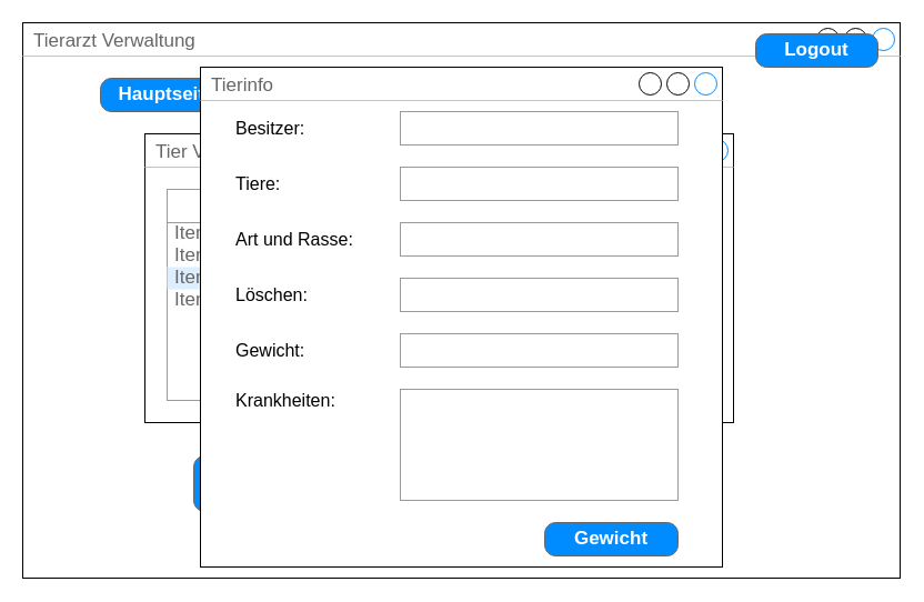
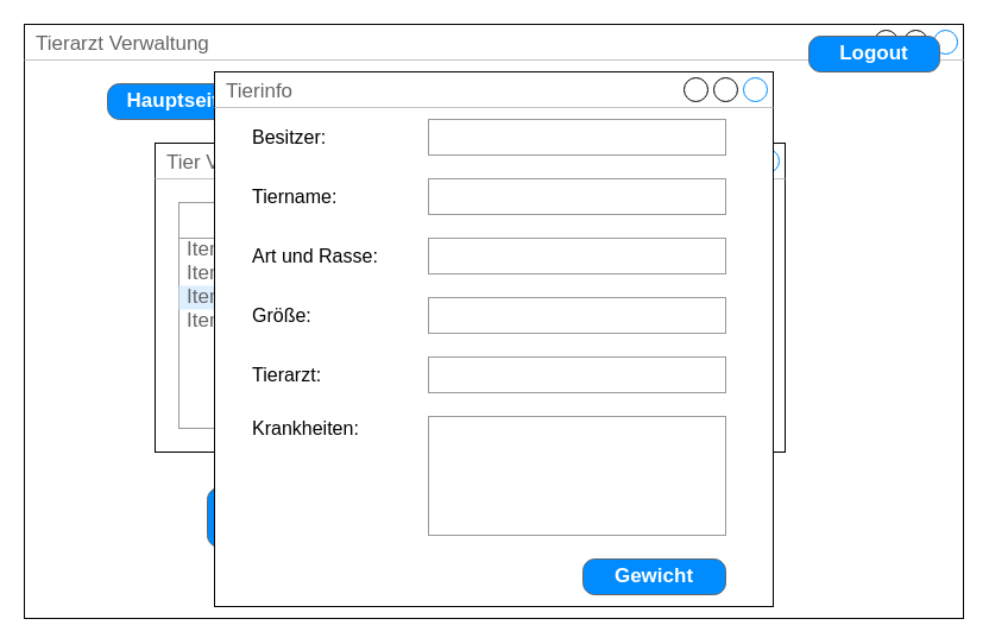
  <mxCell id="0" />
  <mxCell id="1" parent="0" />
  <mxCell id="2" value="Tierarzt Verwaltung" style="strokeWidth=1;shadow=0;dashed=0;align=center;html=1;shape=mxgraph.mockup.containers.window;align=left;verticalAlign=top;spacingLeft=8;strokeColor2=#008cff;strokeColor3=#c4c4c4;fontColor=#666666;mainText=;fontSize=17;labelBackgroundColor=none;" parent="1" vertex="1"><mxGeometry x="20" y="20" width="790" height="500" as="geometry" /></mxCell>
  <mxCell id="3" value="Logout" style="strokeWidth=1;shadow=0;dashed=0;align=center;html=1;shape=mxgraph.mockup.buttons.button;strokeColor=#666666;fontColor=#ffffff;mainText=;buttonStyle=round;fontSize=17;fontStyle=1;fillColor=#008cff;whiteSpace=wrap;" parent="1" vertex="1"><mxGeometry x="680" y="30" width="110" height="30" as="geometry" /></mxCell>
  <mxCell id="4" value="Termine" style="strokeWidth=1;shadow=0;dashed=0;align=center;html=1;shape=mxgraph.mockup.buttons.button;strokeColor=#666666;fontColor=#ffffff;mainText=;buttonStyle=round;fontSize=17;fontStyle=1;fillColor=#008cff;whiteSpace=wrap;" parent="1" vertex="1"><mxGeometry x="240" y="70" width="120" height="30" as="geometry" /></mxCell>
  <mxCell id="5" value="Hauptseite" style="strokeWidth=1;shadow=0;dashed=0;align=center;html=1;shape=mxgraph.mockup.buttons.button;strokeColor=#666666;fontColor=#ffffff;mainText=;buttonStyle=round;fontSize=17;fontStyle=1;fillColor=#008cff;whiteSpace=wrap;" parent="1" vertex="1"><mxGeometry x="90" y="70" width="120" height="30" as="geometry" /></mxCell>
  <mxCell id="6" value="Verwaltung" style="strokeWidth=1;shadow=0;dashed=0;align=center;html=1;shape=mxgraph.mockup.buttons.button;strokeColor=#666666;fontColor=#ffffff;mainText=;buttonStyle=round;fontSize=17;fontStyle=1;fillColor=#008cff;whiteSpace=wrap;" vertex="1" parent="1"><mxGeometry x="400" y="70" width="120" height="30" as="geometry" /></mxCell>
  <mxCell id="7" value="Kunden Verwalten" style="strokeWidth=1;shadow=0;dashed=0;align=center;html=1;shape=mxgraph.mockup.buttons.button;strokeColor=#666666;fontColor=#ffffff;mainText=;buttonStyle=round;fontSize=17;fontStyle=1;fillColor=#008cff;whiteSpace=wrap;" vertex="1" parent="1"><mxGeometry x="174" y="410" width="180" height="50" as="geometry" /></mxCell>
  <mxCell id="8" value="&lt;div&gt;Tiere Verwalten&lt;/div&gt;" style="strokeWidth=1;shadow=0;dashed=0;align=center;html=1;shape=mxgraph.mockup.buttons.button;strokeColor=#666666;fontColor=#ffffff;mainText=;buttonStyle=round;fontSize=17;fontStyle=1;fillColor=#008cff;whiteSpace=wrap;" vertex="1" parent="1"><mxGeometry x="450" y="410" width="180" height="50" as="geometry" /></mxCell>
  <mxCell id="9" value="Tier Verwaltung" style="strokeWidth=1;shadow=0;dashed=0;align=center;html=1;shape=mxgraph.mockup.containers.window;align=left;verticalAlign=top;spacingLeft=8;strokeColor2=#008cff;strokeColor3=#c4c4c4;fontColor=#666666;mainText=;fontSize=17;labelBackgroundColor=none;" vertex="1" parent="1"><mxGeometry x="130" y="120" width="530" height="260" as="geometry" /></mxCell>
  <mxCell id="10" value="Search" style="strokeWidth=1;shadow=0;dashed=0;align=center;html=1;shape=mxgraph.mockup.forms.searchBox;strokeColor=#999999;mainText=;strokeColor2=#008cff;fontColor=#666666;fontSize=17;align=left;spacingLeft=3;" vertex="1" parent="1"><mxGeometry x="480" y="170" width="150" height="30" as="geometry" /></mxCell>
  <mxCell id="11" value="Hinzufügen" style="strokeWidth=1;shadow=0;dashed=0;align=center;html=1;shape=mxgraph.mockup.buttons.button;strokeColor=#666666;fontColor=#ffffff;mainText=;buttonStyle=round;fontSize=17;fontStyle=1;fillColor=#008cff;whiteSpace=wrap;" vertex="1" parent="1"><mxGeometry x="480" y="220" width="120" height="30" as="geometry" /></mxCell>
  <mxCell id="12" value="Bearbeiten" style="strokeWidth=1;shadow=0;dashed=0;align=center;html=1;shape=mxgraph.mockup.buttons.button;strokeColor=#666666;fontColor=#ffffff;mainText=;buttonStyle=round;fontSize=17;fontStyle=1;fillColor=#008cff;whiteSpace=wrap;" vertex="1" parent="1"><mxGeometry x="480" y="270" width="120" height="30" as="geometry" /></mxCell>
  <mxCell id="13" value="Löschen" style="strokeWidth=1;shadow=0;dashed=0;align=center;html=1;shape=mxgraph.mockup.buttons.button;strokeColor=#666666;fontColor=#ffffff;mainText=;buttonStyle=round;fontSize=17;fontStyle=1;fillColor=#008cff;whiteSpace=wrap;" vertex="1" parent="1"><mxGeometry x="480" y="320" width="120" height="30" as="geometry" /></mxCell>
  <mxCell id="14" value="" style="strokeWidth=1;shadow=0;dashed=0;align=center;html=1;shape=mxgraph.mockup.forms.rrect;rSize=0;strokeColor=#999999;fillColor=#ffffff;" vertex="1" parent="1"><mxGeometry x="150" y="170" width="310" height="190" as="geometry" /></mxCell>
  <mxCell id="15" value="Tiere" style="strokeWidth=1;shadow=0;dashed=0;align=center;html=1;shape=mxgraph.mockup.forms.rrect;rSize=0;strokeColor=#999999;fontColor=#008cff;fontSize=17;fillColor=#ffffff;resizeWidth=1;" vertex="1" parent="14"><mxGeometry width="310" height="30" relative="1" as="geometry" /></mxCell>
  <mxCell id="16" value="Item 1" style="strokeWidth=1;shadow=0;dashed=0;align=center;html=1;shape=mxgraph.mockup.forms.anchor;fontSize=17;fontColor=#666666;align=left;spacingLeft=5;resizeWidth=1;" vertex="1" parent="14"><mxGeometry width="310" height="20" relative="1" as="geometry"><mxPoint y="30" as="offset" /></mxGeometry></mxCell>
  <mxCell id="17" value="Item 2" style="strokeWidth=1;shadow=0;dashed=0;align=center;html=1;shape=mxgraph.mockup.forms.anchor;fontSize=17;fontColor=#666666;align=left;spacingLeft=5;resizeWidth=1;" vertex="1" parent="14"><mxGeometry width="310" height="20" relative="1" as="geometry"><mxPoint y="50" as="offset" /></mxGeometry></mxCell>
  <mxCell id="18" value="Item 3" style="strokeWidth=1;shadow=0;dashed=0;align=center;html=1;shape=mxgraph.mockup.forms.rrect;rSize=0;fontSize=17;fontColor=#666666;align=left;spacingLeft=5;fillColor=#ddeeff;strokeColor=none;resizeWidth=1;" vertex="1" parent="14"><mxGeometry width="310" height="20" relative="1" as="geometry"><mxPoint y="70" as="offset" /></mxGeometry></mxCell>
  <mxCell id="19" value="Item 4" style="strokeWidth=1;shadow=0;dashed=0;align=center;html=1;shape=mxgraph.mockup.forms.anchor;fontSize=17;fontColor=#666666;align=left;spacingLeft=5;resizeWidth=1;" vertex="1" parent="14"><mxGeometry width="310" height="20" relative="1" as="geometry"><mxPoint y="90" as="offset" /></mxGeometry></mxCell>
  <mxCell id="20" value="Tierinfo" style="strokeWidth=1;shadow=0;dashed=0;align=center;html=1;shape=mxgraph.mockup.containers.window;align=left;verticalAlign=top;spacingLeft=8;strokeColor2=#008cff;strokeColor3=#c4c4c4;fontColor=#666666;mainText=;fontSize=17;labelBackgroundColor=none;" vertex="1" parent="1"><mxGeometry x="180" y="60" width="470" height="450" as="geometry" /></mxCell>
  <mxCell id="21" value="" style="strokeWidth=1;shadow=0;dashed=0;align=center;html=1;shape=mxgraph.mockup.forms.pwField;strokeColor=#999999;mainText=;align=left;fontColor=#666666;fontSize=17;spacingLeft=3;" vertex="1" parent="1"><mxGeometry x="360" y="150" width="250" height="30" as="geometry" /></mxCell>
  <mxCell id="22" value="" style="strokeWidth=1;shadow=0;dashed=0;align=center;html=1;shape=mxgraph.mockup.forms.pwField;strokeColor=#999999;mainText=;align=left;fontColor=#666666;fontSize=17;spacingLeft=3;" vertex="1" parent="1"><mxGeometry x="360" y="200" width="250" height="30" as="geometry" /></mxCell>
  <mxCell id="23" value="" style="strokeWidth=1;shadow=0;dashed=0;align=center;html=1;shape=mxgraph.mockup.forms.pwField;strokeColor=#999999;mainText=;align=left;fontColor=#666666;fontSize=17;spacingLeft=3;" vertex="1" parent="1"><mxGeometry x="360" y="250" width="250" height="30" as="geometry" /></mxCell>
  <mxCell id="24" value="" style="strokeWidth=1;shadow=0;dashed=0;align=center;html=1;shape=mxgraph.mockup.forms.pwField;strokeColor=#999999;mainText=;align=left;fontColor=#666666;fontSize=17;spacingLeft=3;" vertex="1" parent="1"><mxGeometry x="360" y="300" width="250" height="30" as="geometry" /></mxCell>
  <mxCell id="25" value="" style="strokeWidth=1;shadow=0;dashed=0;align=center;html=1;shape=mxgraph.mockup.forms.pwField;strokeColor=#999999;mainText=;align=left;fontColor=#666666;fontSize=17;spacingLeft=3;" vertex="1" parent="1"><mxGeometry x="360" y="350" width="250" height="100" as="geometry" /></mxCell>
- <mxCell id="26" value="Tiere:" style="text;html=1;strokeColor=none;fillColor=none;align=left;verticalAlign=middle;whiteSpace=wrap;rounded=0;fontSize=16;" vertex="1" parent="1"><mxGeometry x="210" y="155" width="90" height="20" as="geometry" /></mxCell>
+ <mxCell id="26" value="Tiername:" style="text;html=1;strokeColor=none;fillColor=none;align=left;verticalAlign=middle;whiteSpace=wrap;rounded=0;fontSize=16;" vertex="1" parent="1"><mxGeometry x="210" y="155" width="90" height="20" as="geometry" /></mxCell>
  <mxCell id="27" value="Art und Rasse:" style="text;html=1;strokeColor=none;fillColor=none;align=left;verticalAlign=middle;whiteSpace=wrap;rounded=0;fontSize=16;" vertex="1" parent="1"><mxGeometry x="210" y="205" width="160" height="20" as="geometry" /></mxCell>
  <mxCell id="28" value="Krankheiten:" style="text;html=1;strokeColor=none;fillColor=none;align=left;verticalAlign=middle;whiteSpace=wrap;rounded=0;fontSize=16;" vertex="1" parent="1"><mxGeometry x="210" y="350" width="160" height="20" as="geometry" /></mxCell>
- <mxCell id="29" value="Löschen:" style="text;html=1;strokeColor=none;fillColor=none;align=left;verticalAlign=middle;whiteSpace=wrap;rounded=0;fontSize=16;" vertex="1" parent="1"><mxGeometry x="210" y="255" width="160" height="20" as="geometry" /></mxCell>
- <mxCell id="30" value="Gewicht:" style="text;html=1;strokeColor=none;fillColor=none;align=left;verticalAlign=middle;whiteSpace=wrap;rounded=0;fontSize=16;" vertex="1" parent="1"><mxGeometry x="210" y="305" width="160" height="20" as="geometry" /></mxCell>
+ <mxCell id="29" value="Größe:" style="text;html=1;strokeColor=none;fillColor=none;align=left;verticalAlign=middle;whiteSpace=wrap;rounded=0;fontSize=16;" vertex="1" parent="1"><mxGeometry x="210" y="255" width="160" height="20" as="geometry" /></mxCell>
+ <mxCell id="30" value="Tierarzt:" style="text;html=1;strokeColor=none;fillColor=none;align=left;verticalAlign=middle;whiteSpace=wrap;rounded=0;fontSize=16;" vertex="1" parent="1"><mxGeometry x="210" y="305" width="160" height="20" as="geometry" /></mxCell>
  <mxCell id="31" value="" style="strokeWidth=1;shadow=0;dashed=0;align=center;html=1;shape=mxgraph.mockup.forms.pwField;strokeColor=#999999;mainText=;align=left;fontColor=#666666;fontSize=17;spacingLeft=3;" vertex="1" parent="1"><mxGeometry x="360" y="100" width="250" height="30" as="geometry" /></mxCell>
  <mxCell id="32" value="Besitzer:" style="text;html=1;strokeColor=none;fillColor=none;align=left;verticalAlign=middle;whiteSpace=wrap;rounded=0;fontSize=16;" vertex="1" parent="1"><mxGeometry x="210" y="105" width="90" height="20" as="geometry" /></mxCell>
  <mxCell id="33" value="Gewicht" style="strokeWidth=1;shadow=0;dashed=0;align=center;html=1;shape=mxgraph.mockup.buttons.button;strokeColor=#666666;fontColor=#ffffff;mainText=;buttonStyle=round;fontSize=17;fontStyle=1;fillColor=#008cff;whiteSpace=wrap;" vertex="1" parent="1"><mxGeometry x="490" y="470" width="120" height="30" as="geometry" /></mxCell>
